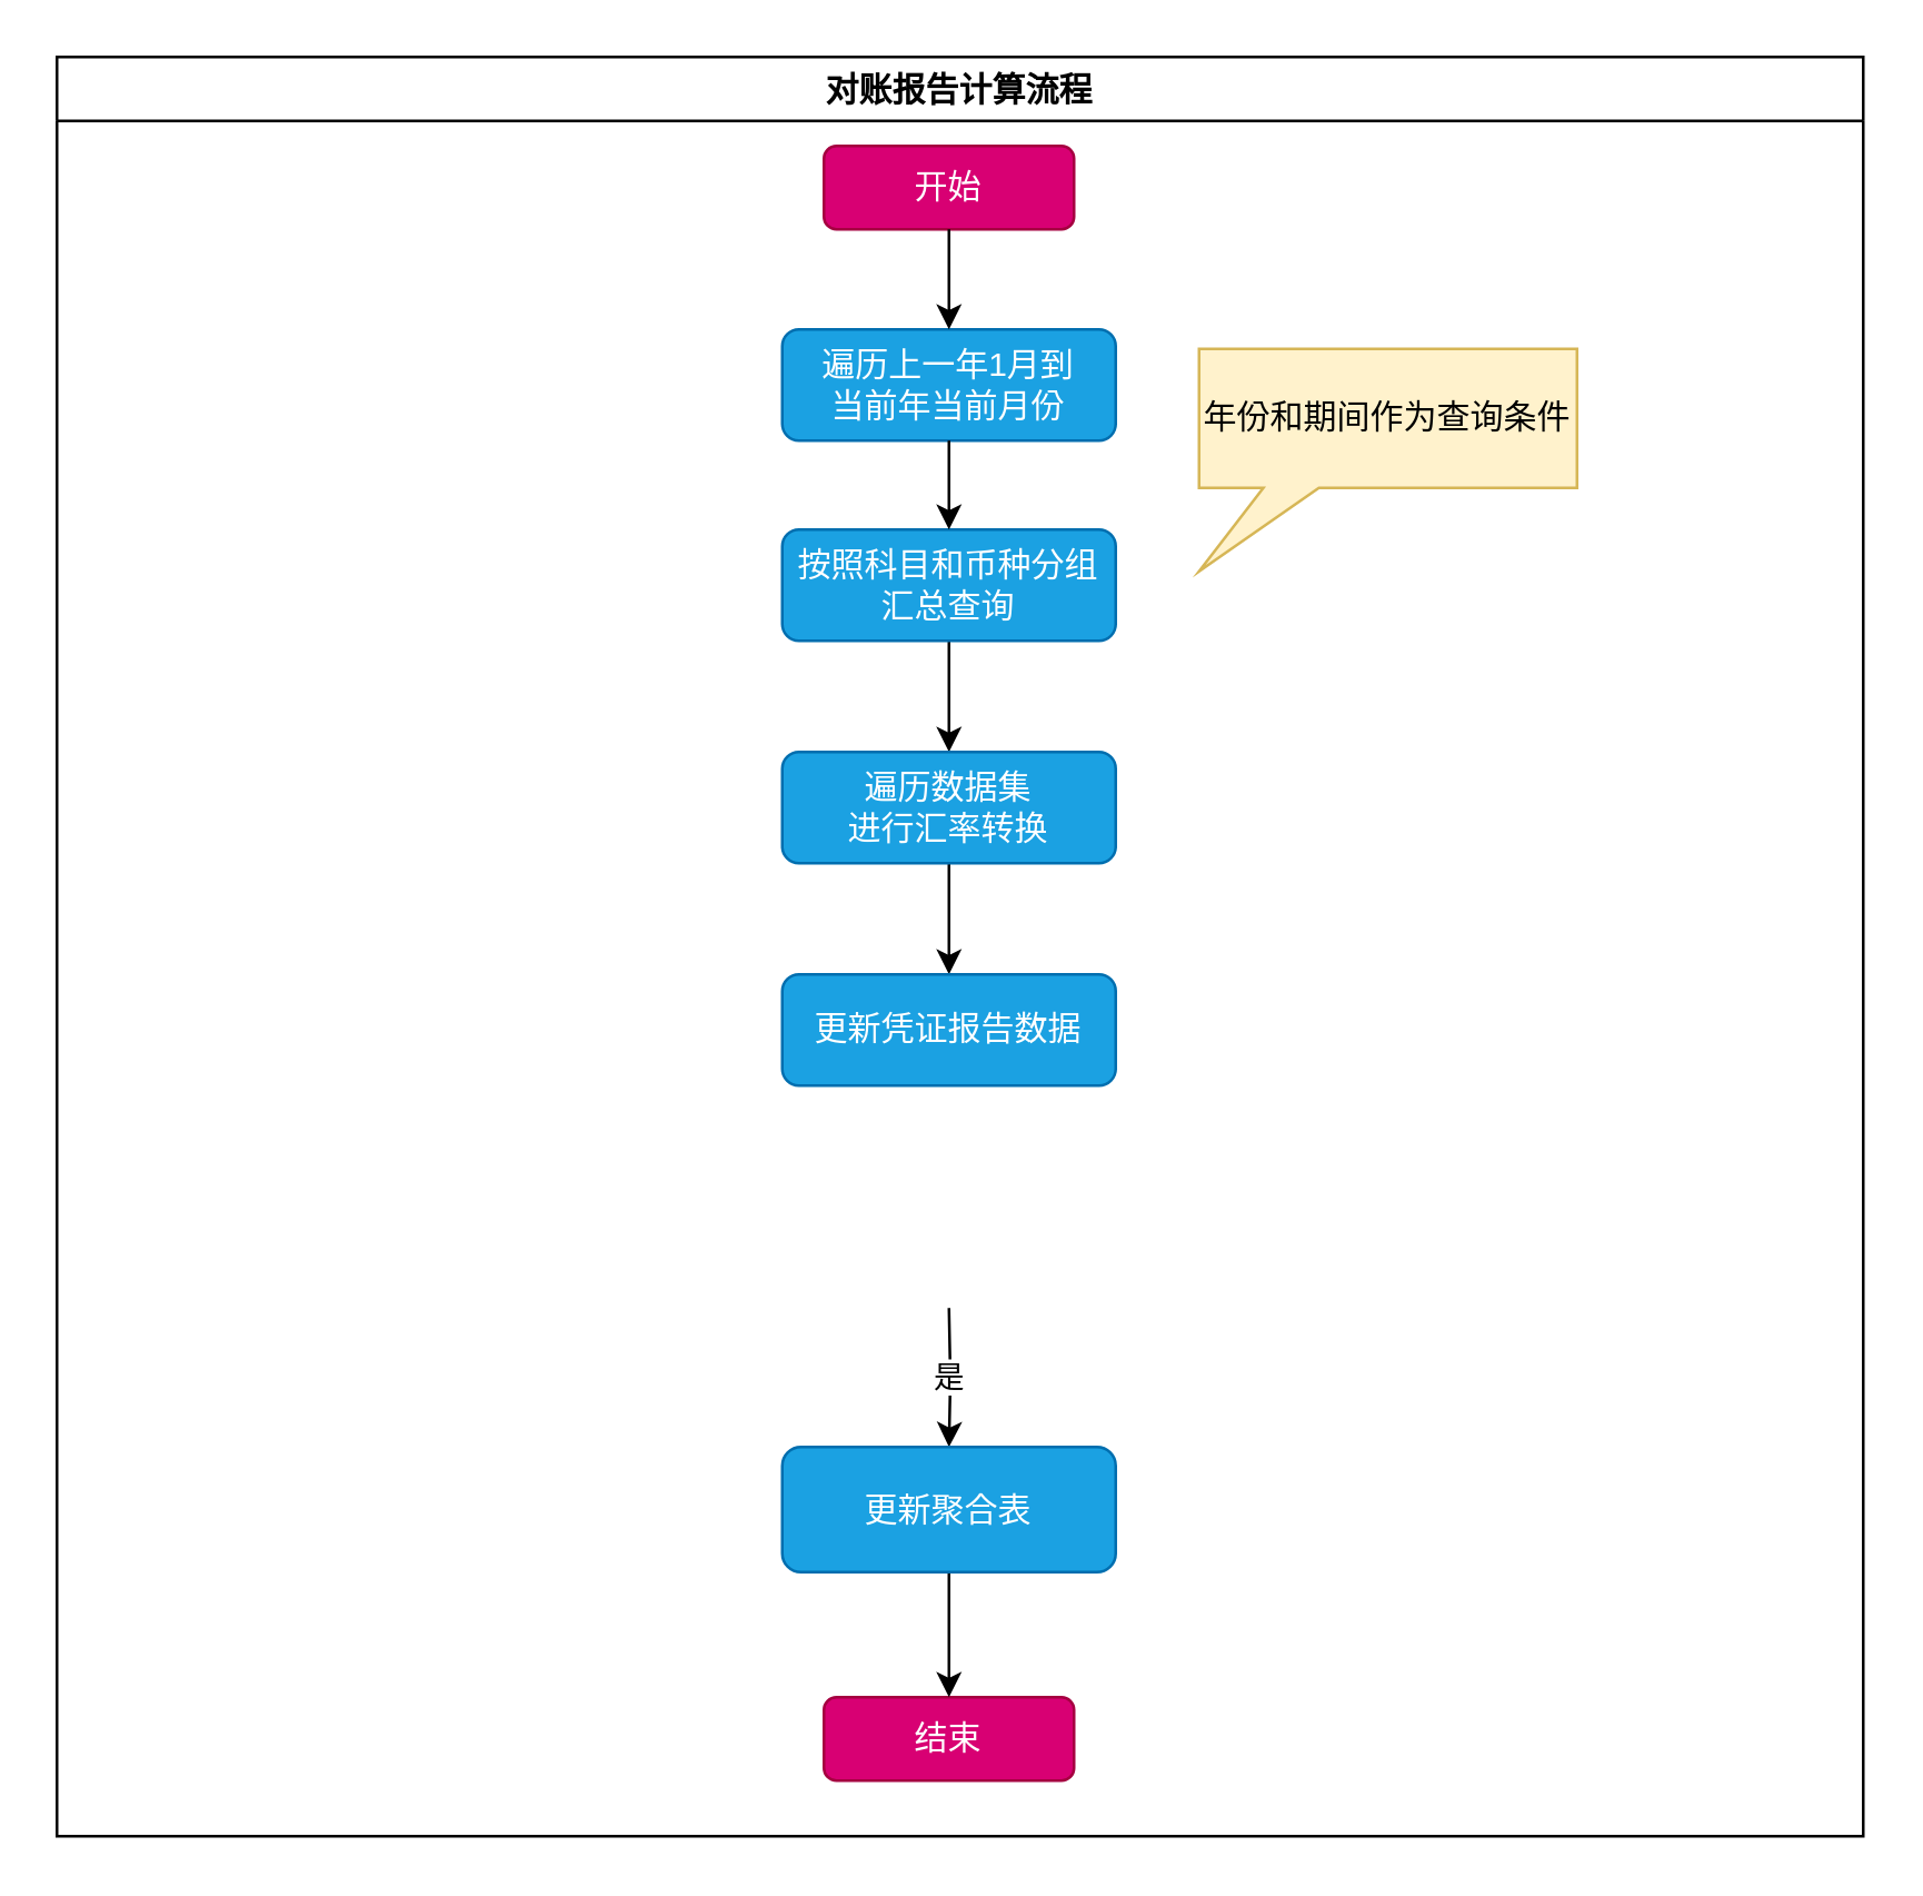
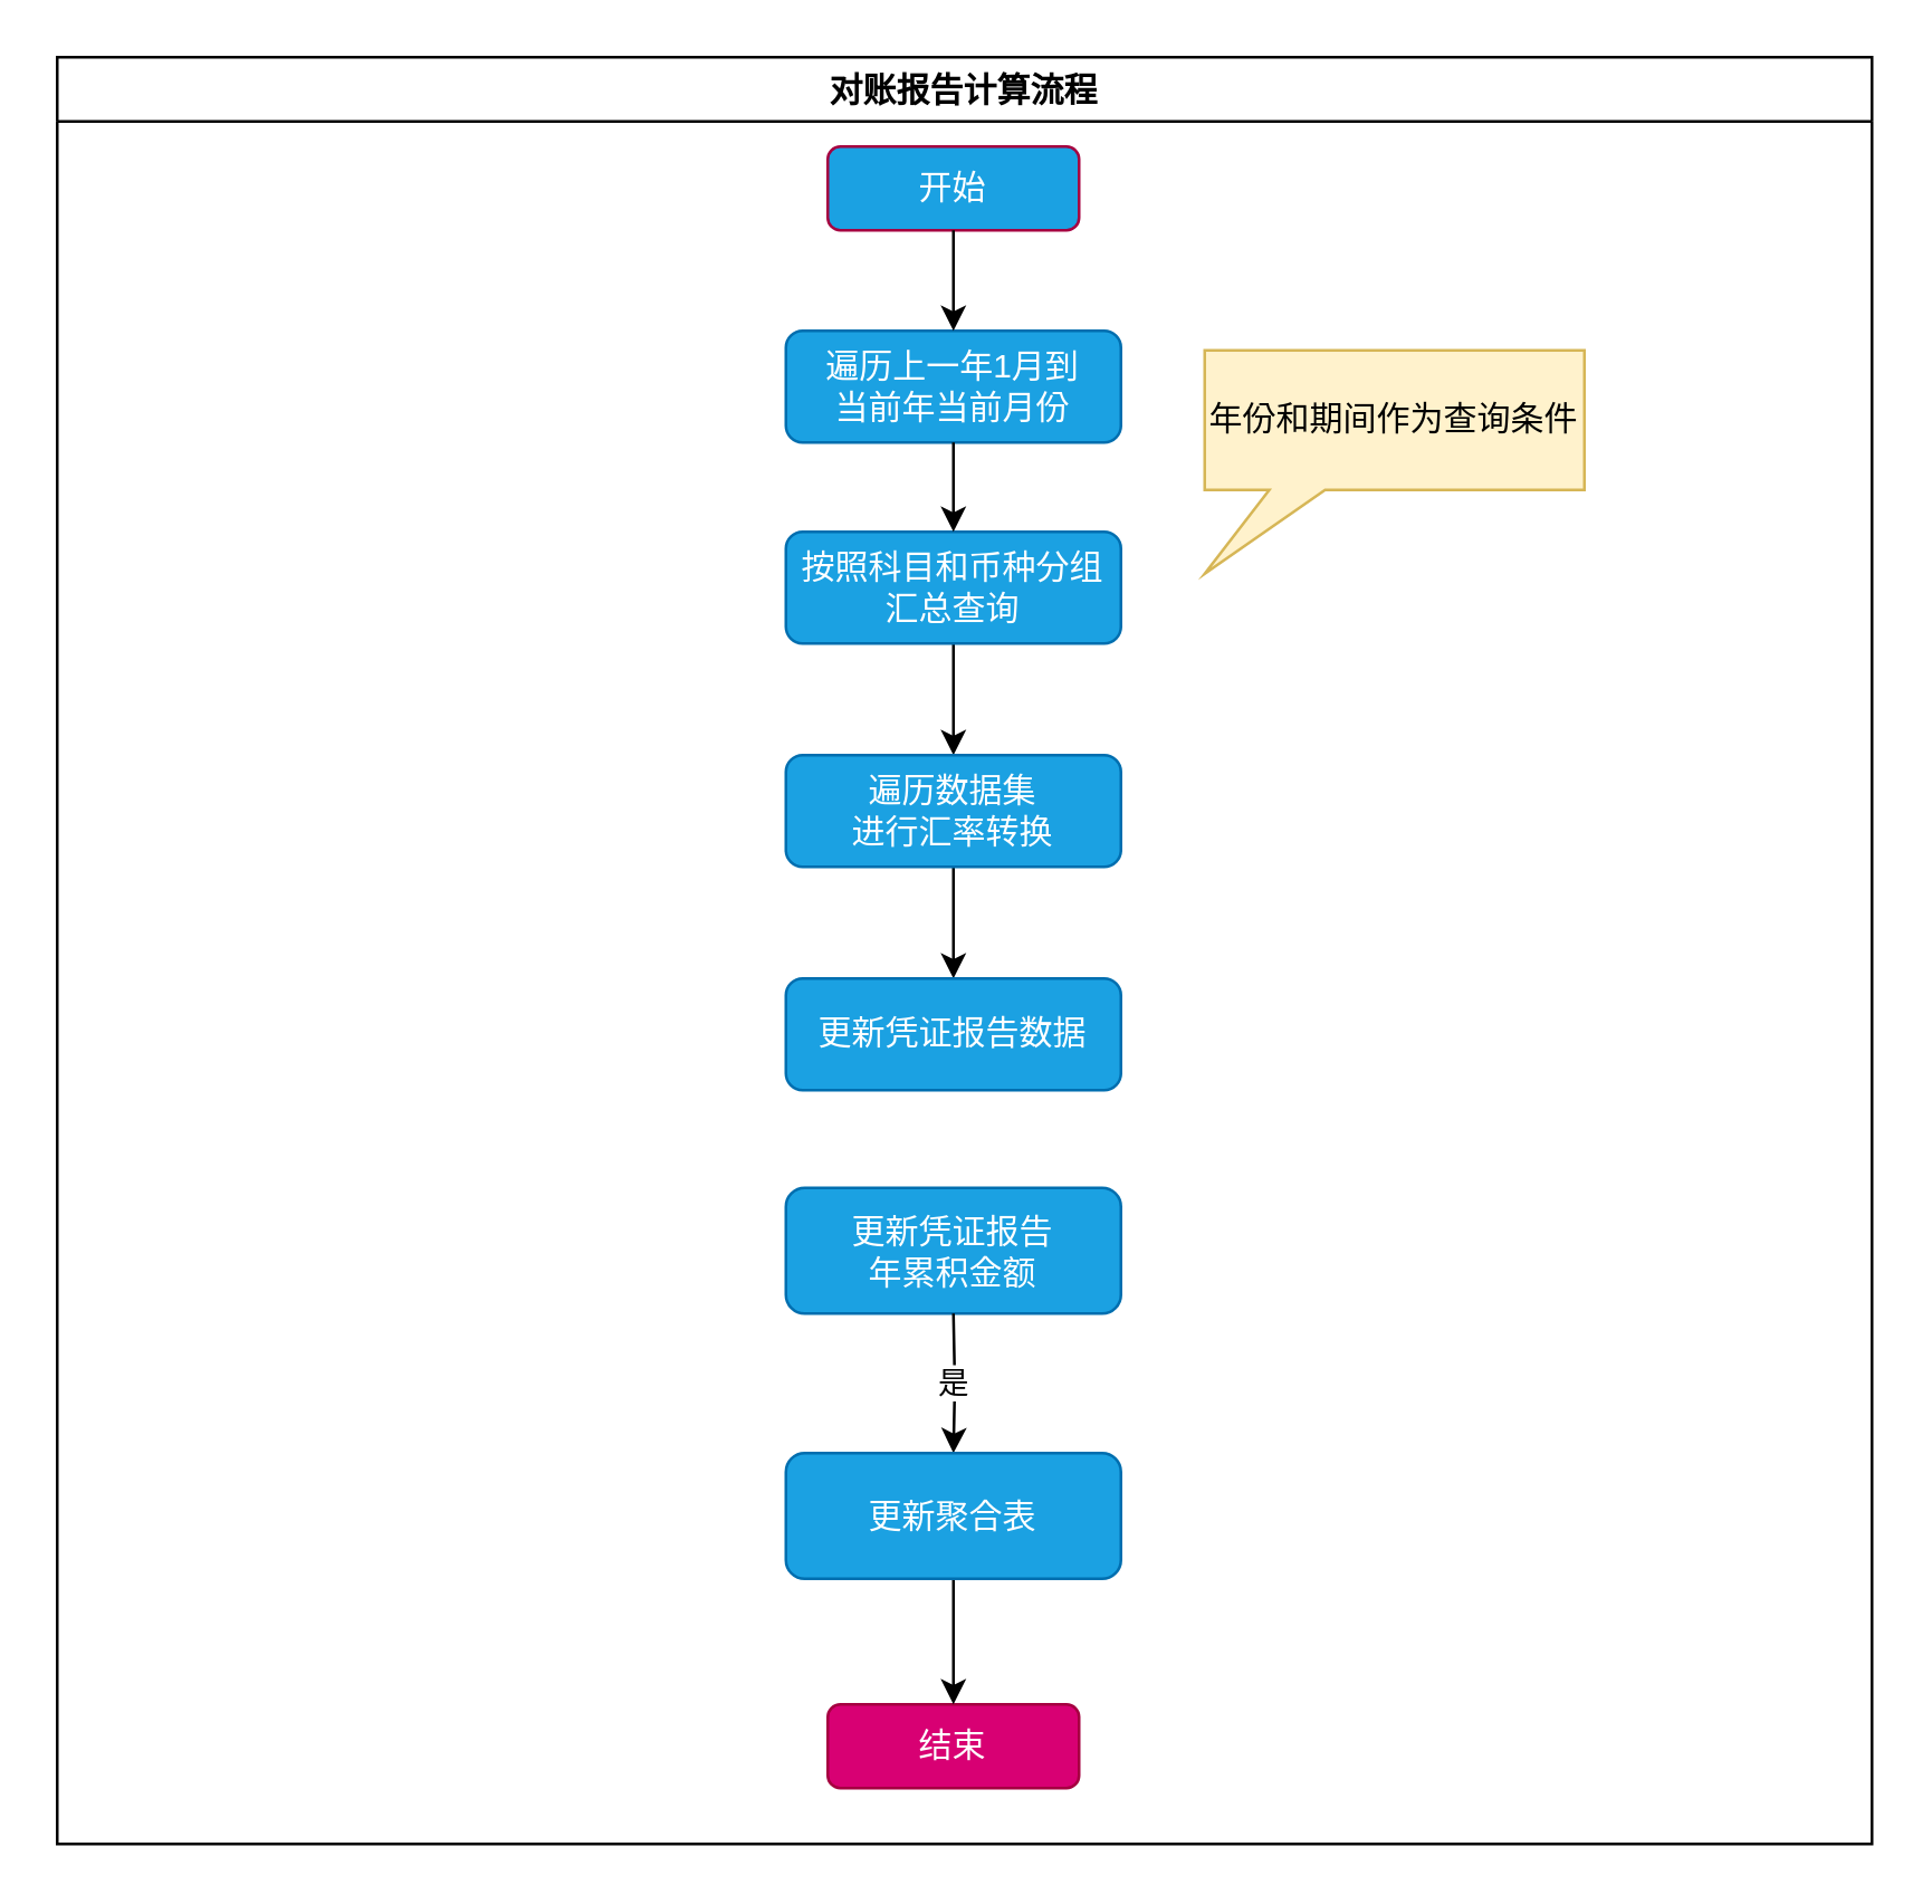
  <mxCell id="0" />
  <mxCell id="1" parent="0" />
  <mxCell id="2" value="对账报告计算流程" style="swimlane;" parent="1" vertex="1"><mxGeometry x="20" y="20" width="650" height="640" as="geometry" /></mxCell>
- <mxCell id="4" value="开始" style="rounded=1;whiteSpace=wrap;html=1;fontSize=12;glass=0;strokeWidth=1;shadow=0;fillColor=#d80073;fontColor=#ffffff;strokeColor=#A50040;" parent="2" vertex="1"><mxGeometry x="276" y="32" width="90" height="30" as="geometry" /></mxCell>
+ <mxCell id="3" value="更新凭证报告&lt;br&gt;年累积金额" style="rounded=1;whiteSpace=wrap;html=1;fontSize=12;glass=0;strokeWidth=1;shadow=0;fillColor=#1ba1e2;fontColor=#ffffff;strokeColor=#006EAF;" parent="2" vertex="1"><mxGeometry x="261" y="405" width="120" height="45" as="geometry" /></mxCell>
+ <mxCell id="4" value="开始" style="rounded=1;whiteSpace=wrap;html=1;fontSize=12;glass=0;strokeWidth=1;shadow=0;fillColor=#1ba1e2;fontColor=#ffffff;strokeColor=#A50040;" parent="2" vertex="1"><mxGeometry x="276" y="32" width="90" height="30" as="geometry" /></mxCell>
  <mxCell id="5" value="遍历上一年1月到&lt;br&gt;当前年当前月份" style="rounded=1;whiteSpace=wrap;html=1;fontSize=12;glass=0;strokeWidth=1;shadow=0;fillColor=#1ba1e2;fontColor=#ffffff;strokeColor=#006EAF;" parent="2" vertex="1"><mxGeometry x="261" y="98" width="120" height="40" as="geometry" /></mxCell>
  <mxCell id="6" style="edgeStyle=orthogonalEdgeStyle;rounded=0;orthogonalLoop=1;jettySize=auto;html=1;entryX=0.5;entryY=0;entryDx=0;entryDy=0;" parent="2" source="4" target="5" edge="1"><mxGeometry relative="1" as="geometry" /></mxCell>
  <mxCell id="7" style="edgeStyle=orthogonalEdgeStyle;rounded=0;orthogonalLoop=1;jettySize=auto;html=1;" parent="2" source="8" target="11" edge="1"><mxGeometry relative="1" as="geometry" /></mxCell>
  <mxCell id="8" value="按照科目和币种分组汇总查询" style="rounded=1;whiteSpace=wrap;html=1;fontSize=12;glass=0;strokeWidth=1;shadow=0;fillColor=#1ba1e2;fontColor=#ffffff;strokeColor=#006EAF;" parent="2" vertex="1"><mxGeometry x="261" y="170" width="120" height="40" as="geometry" /></mxCell>
  <mxCell id="9" style="edgeStyle=orthogonalEdgeStyle;rounded=0;orthogonalLoop=1;jettySize=auto;html=1;" parent="2" source="5" target="8" edge="1"><mxGeometry relative="1" as="geometry" /></mxCell>
  <mxCell id="10" style="edgeStyle=orthogonalEdgeStyle;rounded=0;orthogonalLoop=1;jettySize=auto;html=1;entryX=0.5;entryY=0;entryDx=0;entryDy=0;" parent="2" source="11" target="14" edge="1"><mxGeometry relative="1" as="geometry" /></mxCell>
  <mxCell id="11" value="遍历数据集&lt;br&gt;进行汇率转换" style="rounded=1;whiteSpace=wrap;html=1;fontSize=12;glass=0;strokeWidth=1;shadow=0;fillColor=#1ba1e2;fontColor=#ffffff;strokeColor=#006EAF;" parent="2" vertex="1"><mxGeometry x="261" y="250" width="120" height="40" as="geometry" /></mxCell>
  <mxCell id="12" value="年份和期间作为查询条件" style="shape=callout;whiteSpace=wrap;html=1;perimeter=calloutPerimeter;position2=0;fillColor=#fff2cc;strokeColor=#d6b656;size=30;position=0.17;align=left;" parent="2" vertex="1"><mxGeometry x="411" y="105" width="136" height="80" as="geometry" /></mxCell>
  <mxCell id="13" value="结束" style="rounded=1;whiteSpace=wrap;html=1;fontSize=12;glass=0;strokeWidth=1;shadow=0;fillColor=#d80073;fontColor=#ffffff;strokeColor=#A50040;" parent="2" vertex="1"><mxGeometry x="276" y="590" width="90" height="30" as="geometry" /></mxCell>
  <mxCell id="14" value="更新凭证报告数据" style="rounded=1;whiteSpace=wrap;html=1;fontSize=12;glass=0;strokeWidth=1;shadow=0;fillColor=#1ba1e2;fontColor=#ffffff;strokeColor=#006EAF;" parent="2" vertex="1"><mxGeometry x="261" y="330" width="120" height="40" as="geometry" /></mxCell>
  <mxCell id="15" value="是" style="edgeStyle=orthogonalEdgeStyle;rounded=0;orthogonalLoop=1;jettySize=auto;html=1;" parent="2" target="17" edge="1"><mxGeometry relative="1" as="geometry"><mxPoint x="321" y="450" as="sourcePoint" /></mxGeometry></mxCell>
  <mxCell id="16" style="edgeStyle=orthogonalEdgeStyle;rounded=0;orthogonalLoop=1;jettySize=auto;html=1;" parent="2" source="17" target="13" edge="1"><mxGeometry relative="1" as="geometry" /></mxCell>
  <mxCell id="17" value="更新聚合表" style="rounded=1;whiteSpace=wrap;html=1;fontSize=12;glass=0;strokeWidth=1;shadow=0;fillColor=#1ba1e2;fontColor=#ffffff;strokeColor=#006EAF;" parent="2" vertex="1"><mxGeometry x="261" y="500" width="120" height="45" as="geometry" /></mxCell>
